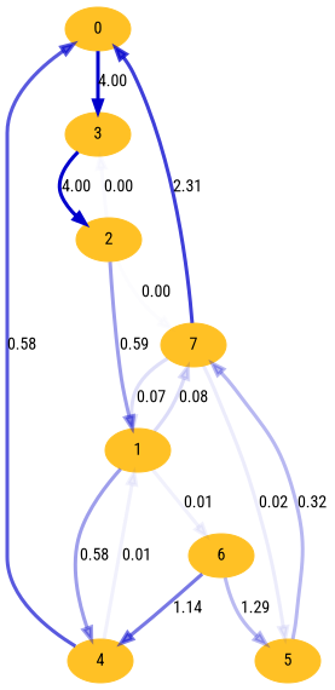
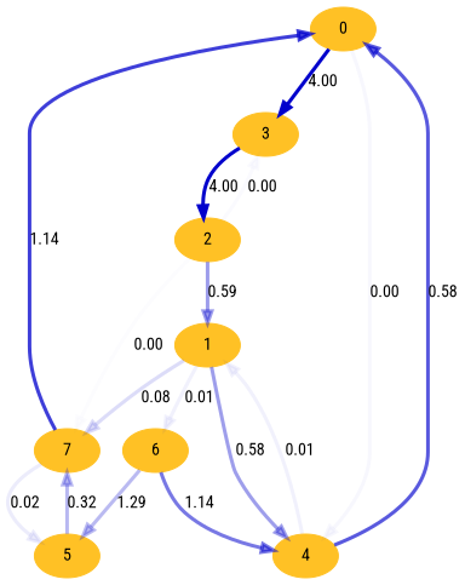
  digraph {
    fontname="Roboto Condensed"
    node [color=goldenrod1 fillcolor=goldenrod1 fontname="Roboto Condensed" style=filled]
    edge [color="#0000CC e" fontname="Roboto Condensed" penwidth=3]
    0
    3
    4
    2
    1
    7
    5
    6
    0 -> 3 [color="#0000CCfe" label=4.00]
+   0 -> 4 [color="#0000CC 8" label=0.00]
    3 -> 2 [color="#0000CCff" label=4.00]
    4 -> 0 [color="#0000CCa6" label=0.58]
    4 -> 1 [label=0.01]
    2 -> 3 [color="#0000CC 5" label=0.00]
    2 -> 1 [color="#0000CC62" label=0.59]
    2 -> 7 [color="#0000CC 3" label=0.00]
    1 -> 4 [color="#0000CC61" label=0.58]
    1 -> 7 [color="#0000CC23" label=0.08]
    1 -> 6 [label=0.01]
-   7 -> 0 [color="#0000CCc1" label=2.31]
-   7 -> 1 [color="#0000CC20" label=0.07]
+   7 -> 0 [color="#0000CCc1" label=1.14]
    7 -> 5 [color="#0000CC13" label=0.02]
    5 -> 7 [color="#0000CC47" label=0.32]
    6 -> 4 [color="#0000CC87" label=1.14]
    6 -> 5 [color="#0000CC45" label=1.29]
  }
